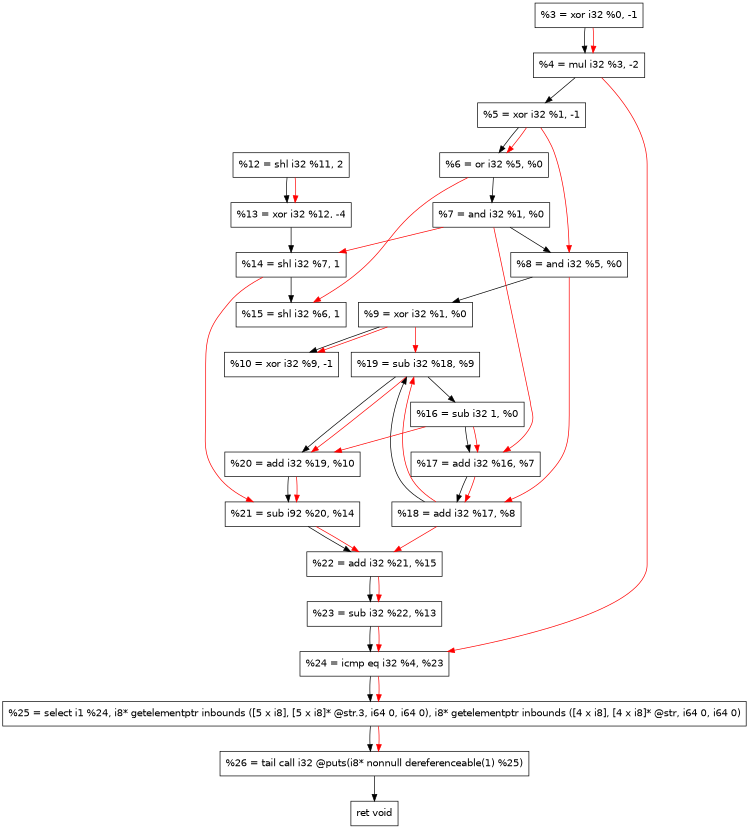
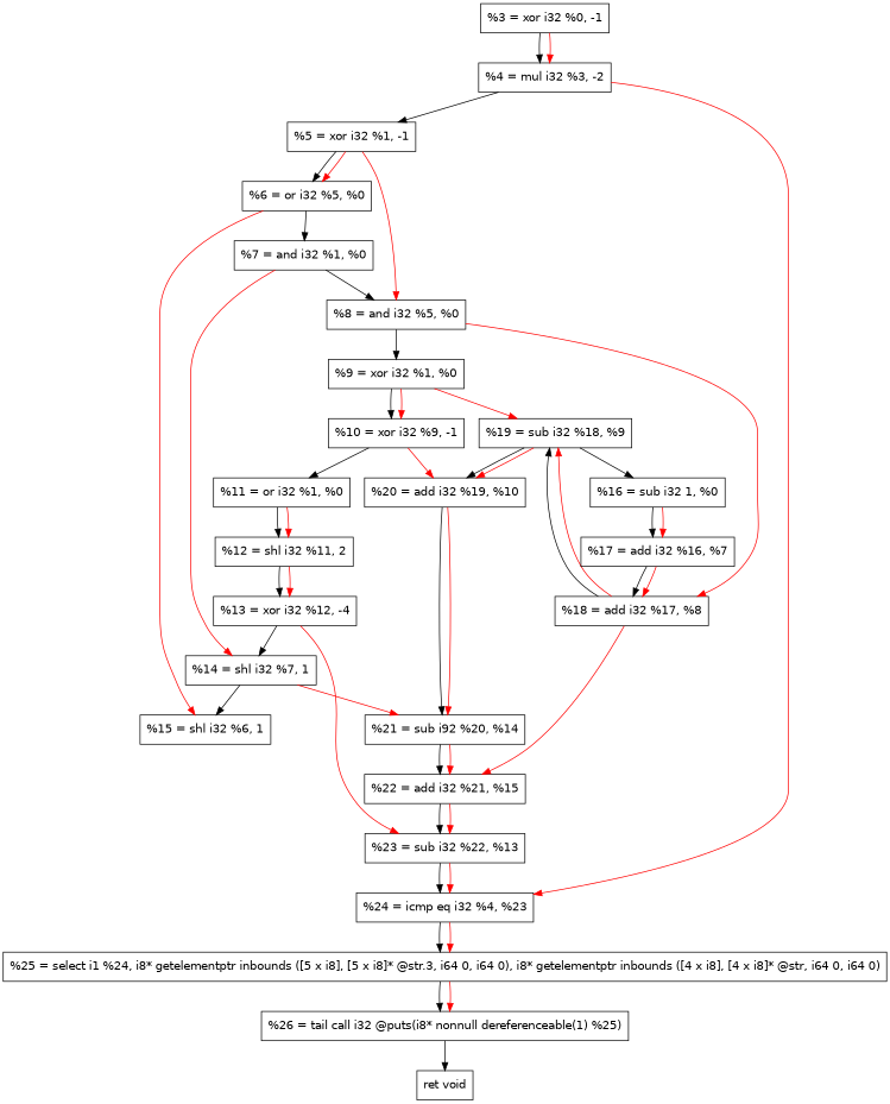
  digraph {
    fontname="DejaVu Sans"
    node [fontname="DejaVu Sans" shape=record]
    edge [fontname="DejaVu Sans" color=red]
    n1 [label="  %3 = xor i32 %0, -1"]
    n2 [label="  %4 = mul i32 %3, -2"]
    n3 [label="  %5 = xor i32 %1, -1"]
    n4 [label="  %24 = icmp eq i32 %4, %23"]
    n5 [label="  %6 = or i32 %5, %0"]
    n6 [label="  %8 = and i32 %5, %0"]
    n7 [label="  %25 = select i1 %24, i8* getelementptr inbounds ([5 x i8], [5 x i8]* @str.3, i64 0, i64 0), i8* getelementptr inbounds ([4 x i8], [4 x i8]* @str, i64 0, i64 0)"]
    n8 [label="  %7 = and i32 %1, %0"]
    n9 [label="  %15 = shl i32 %6, 1"]
    n10 [label="  %9 = xor i32 %1, %0"]
    n11 [label="  %18 = add i32 %17, %8"]
    n12 [label="  %14 = shl i32 %7, 1"]
    n13 [label="  %17 = add i32 %16, %7"]
    n14 [label="%21 = sub i92 %20, %14"]
    n15 [label="  %10 = xor i32 %9, -1"]
    n16 [label="  %19 = sub i32 %18, %9"]
    n17 [label="  %22 = add i32 %21, %15"]
+   n18 [label="  %11 = or i32 %1, %0"]
    n19 [label="  %20 = add i32 %19, %10"]
    n20 [label="  %16 = sub i32 1, %0"]
    n21 [label="  %12 = shl i32 %11, 2"]
    n22 [label="  %13 = xor i32 %12, -4"]
    n23 [label="  %23 = sub i32 %22, %13"]
    n24 [label="  %26 = tail call i32 @puts(i8* nonnull dereferenceable(1) %25)"]
    n25 [label="  ret void"]
    n1 -> n2 [color=""]
    n1 -> n2
    n2 -> n3 [color=""]
    n2 -> n4
    n3 -> n5 [color=""]
    n3 -> n5
    n3 -> n6
    n4 -> n7 [color=""]
    n4 -> n7
    n5 -> n8 [color=""]
    n5 -> n9
    n6 -> n10 [color=""]
    n6 -> n11
    n7 -> n24 [color=""]
    n7 -> n24
    n8 -> n6 [color=""]
    n8 -> n12
-   n8 -> n13
    n10 -> n15 [color=""]
    n10 -> n15
    n10 -> n16
    n11 -> n16 [color=""]
    n11 -> n16
    n11 -> n17
    n12 -> n9 [color=""]
    n12 -> n14
    n13 -> n11 [color=""]
    n13 -> n11
    n14 -> n17 [color=""]
    n14 -> n17
-   n20 -> n19
+   n15 -> n18 [color=""]
+   n15 -> n19
    n16 -> n19 [color=""]
    n16 -> n19
    n16 -> n20 [color=""]
    n17 -> n23 [color=""]
    n17 -> n23
+   n18 -> n21 [color=""]
+   n18 -> n21
    n19 -> n14 [color=""]
    n19 -> n14
    n20 -> n13 [color=""]
    n20 -> n13
    n21 -> n22 [color=""]
    n21 -> n22
    n22 -> n12 [color=""]
+   n22 -> n23
    n23 -> n4 [color=""]
    n23 -> n4
    n24 -> n25 [color=""]
  }
